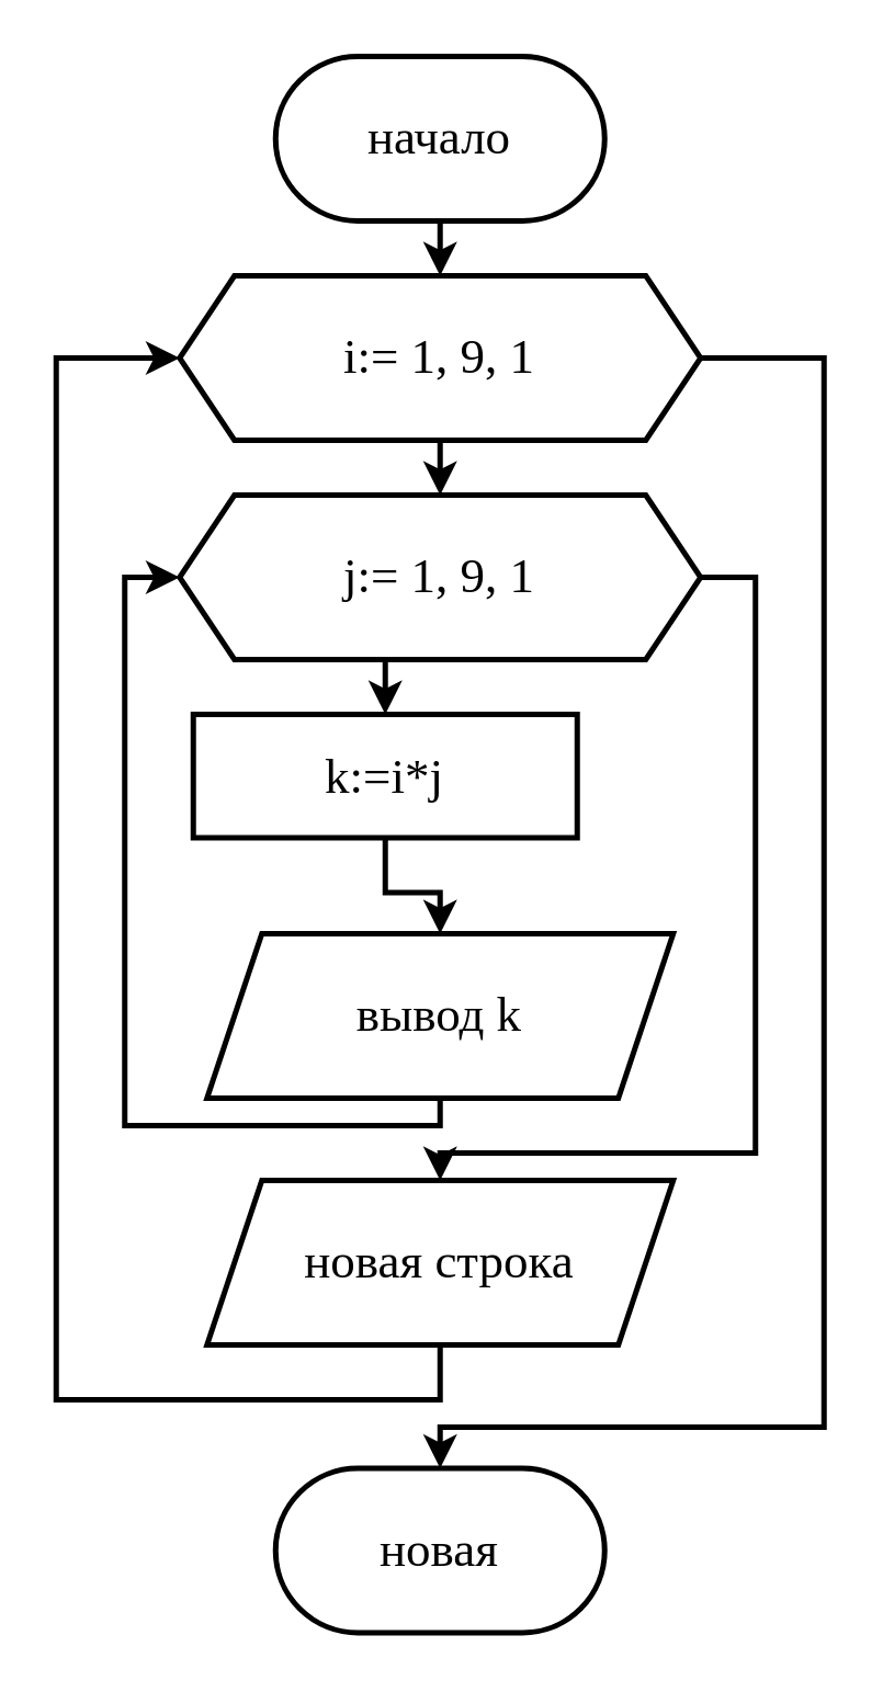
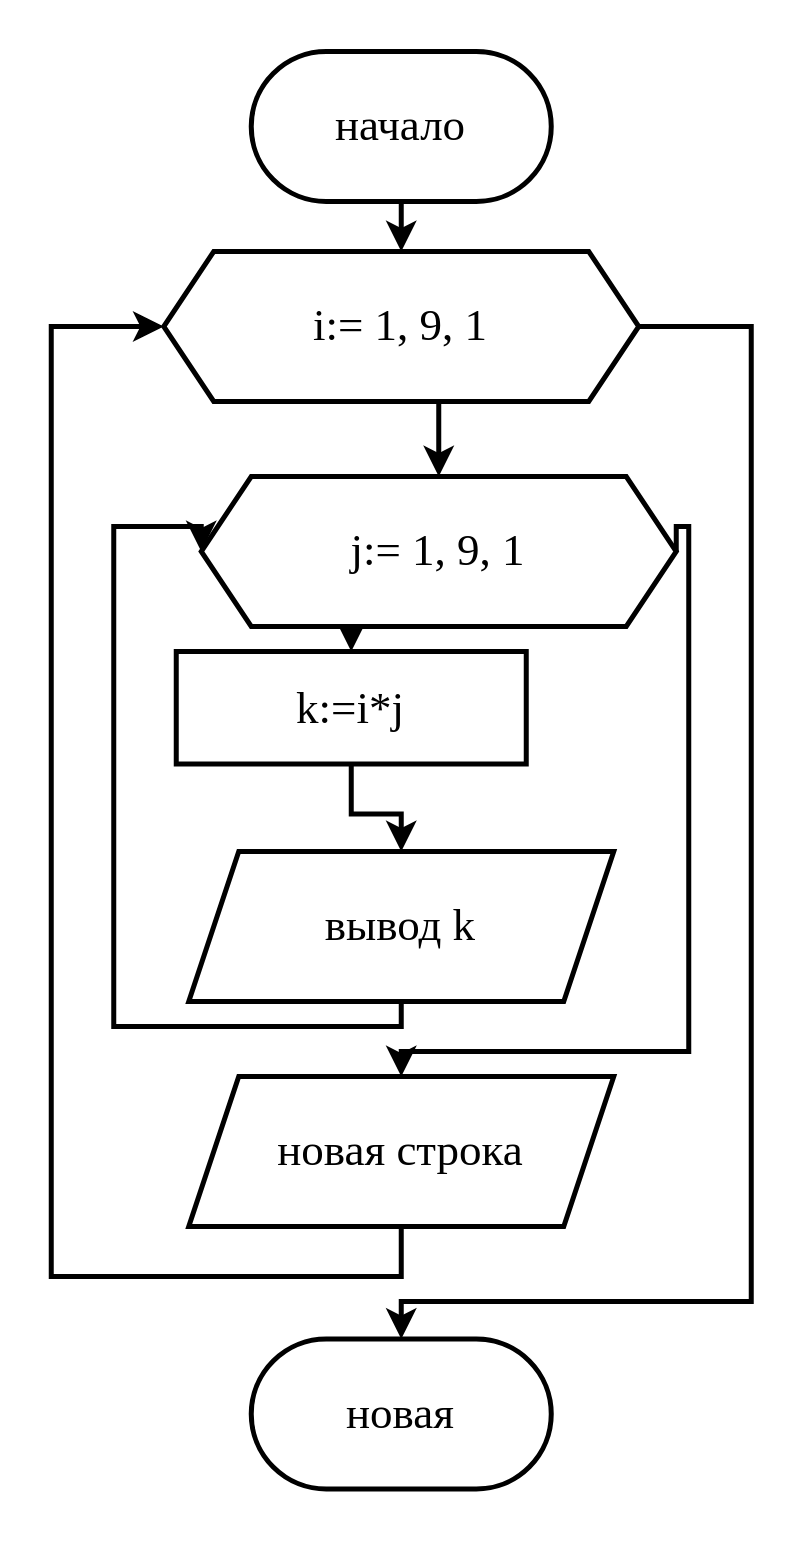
  <mxCell id="0" />
  <mxCell id="1" parent="0" />
  <mxCell id="2" style="edgeStyle=orthogonalEdgeStyle;rounded=0;orthogonalLoop=1;jettySize=auto;html=1;exitX=0.5;exitY=1;exitDx=0;exitDy=0;entryX=0.5;entryY=0;entryDx=0;entryDy=0;strokeWidth=2;fontFamily=Times New Roman;fontSize=18;" edge="1" parent="1" source="3" target="7"><mxGeometry relative="1" as="geometry" /></mxCell>
  <mxCell id="3" value="начало" style="rounded=1;whiteSpace=wrap;html=1;arcSize=50;strokeWidth=2;fontFamily=Times New Roman;fontSize=18;" vertex="1" parent="1"><mxGeometry x="100" y="20" width="120" height="60" as="geometry" /></mxCell>
  <mxCell id="4" value="новая" style="rounded=1;whiteSpace=wrap;html=1;arcSize=50;strokeWidth=2;fontFamily=Times New Roman;fontSize=18;" vertex="1" parent="1"><mxGeometry x="100" y="535" width="120" height="60" as="geometry" /></mxCell>
  <mxCell id="5" style="edgeStyle=orthogonalEdgeStyle;rounded=0;orthogonalLoop=1;jettySize=auto;html=1;exitX=0.5;exitY=1;exitDx=0;exitDy=0;entryX=0.5;entryY=0;entryDx=0;entryDy=0;strokeWidth=2;fontFamily=Times New Roman;fontSize=18;" edge="1" parent="1" source="7" target="10"><mxGeometry relative="1" as="geometry" /></mxCell>
  <mxCell id="6" style="edgeStyle=orthogonalEdgeStyle;rounded=0;orthogonalLoop=1;jettySize=auto;html=1;exitX=1;exitY=0.5;exitDx=0;exitDy=0;entryX=0.5;entryY=0;entryDx=0;entryDy=0;strokeWidth=2;fontFamily=Times New Roman;fontSize=18;" edge="1" parent="1" source="7" target="4"><mxGeometry relative="1" as="geometry"><Array as="points"><mxPoint x="300" y="130" /><mxPoint x="300" y="520" /><mxPoint x="160" y="520" /></Array></mxGeometry></mxCell>
  <mxCell id="7" value="i:= 1, 9, 1" style="shape=hexagon;perimeter=hexagonPerimeter2;whiteSpace=wrap;html=1;fixedSize=1;strokeWidth=2;fontFamily=Times New Roman;fontSize=18;" vertex="1" parent="1"><mxGeometry x="65" y="100" width="190" height="60" as="geometry" /></mxCell>
  <mxCell id="8" style="edgeStyle=orthogonalEdgeStyle;rounded=0;orthogonalLoop=1;jettySize=auto;html=1;exitX=0.5;exitY=1;exitDx=0;exitDy=0;entryX=0.5;entryY=0;entryDx=0;entryDy=0;strokeWidth=2;fontFamily=Times New Roman;fontSize=18;" edge="1" parent="1" source="10" target="12"><mxGeometry relative="1" as="geometry" /></mxCell>
  <mxCell id="9" style="edgeStyle=orthogonalEdgeStyle;rounded=0;orthogonalLoop=1;jettySize=auto;html=1;exitX=1;exitY=0.5;exitDx=0;exitDy=0;entryX=0.5;entryY=0;entryDx=0;entryDy=0;strokeWidth=2;fontFamily=Times New Roman;fontSize=18;" edge="1" parent="1" source="10" target="16"><mxGeometry relative="1" as="geometry"><Array as="points"><mxPoint x="275" y="210" /><mxPoint x="275" y="420" /><mxPoint x="160" y="420" /></Array></mxGeometry></mxCell>
- <mxCell id="10" value="j:= 1, 9, 1" style="shape=hexagon;perimeter=hexagonPerimeter2;whiteSpace=wrap;html=1;fixedSize=1;strokeWidth=2;fontFamily=Times New Roman;fontSize=18;" vertex="1" parent="1"><mxGeometry x="65" y="180" width="190" height="60" as="geometry" /></mxCell>
+ <mxCell id="10" value="j:= 1, 9, 1" style="shape=hexagon;perimeter=hexagonPerimeter2;whiteSpace=wrap;html=1;fixedSize=1;strokeWidth=2;fontFamily=Times New Roman;fontSize=18;" vertex="1" parent="1"><mxGeometry x="80" y="190" width="190" height="60" as="geometry" /></mxCell>
  <mxCell id="11" style="edgeStyle=orthogonalEdgeStyle;rounded=0;orthogonalLoop=1;jettySize=auto;html=1;exitX=0.5;exitY=1;exitDx=0;exitDy=0;entryX=0.5;entryY=0;entryDx=0;entryDy=0;strokeWidth=2;fontFamily=Times New Roman;fontSize=18;" edge="1" parent="1" source="12" target="14"><mxGeometry relative="1" as="geometry" /></mxCell>
  <mxCell id="12" value="k:=i*j" style="rounded=0;whiteSpace=wrap;html=1;strokeWidth=2;fontFamily=Times New Roman;fontSize=18;" vertex="1" parent="1"><mxGeometry x="70" y="260" width="140" height="45" as="geometry" /></mxCell>
  <mxCell id="13" style="edgeStyle=orthogonalEdgeStyle;rounded=0;orthogonalLoop=1;jettySize=auto;html=1;exitX=0.5;exitY=1;exitDx=0;exitDy=0;entryX=0;entryY=0.5;entryDx=0;entryDy=0;strokeWidth=2;fontFamily=Times New Roman;fontSize=18;" edge="1" parent="1" source="14" target="10"><mxGeometry relative="1" as="geometry"><Array as="points"><mxPoint x="160" y="410" /><mxPoint x="45" y="410" /><mxPoint x="45" y="210" /></Array></mxGeometry></mxCell>
  <mxCell id="14" value="вывод k" style="shape=parallelogram;perimeter=parallelogramPerimeter;whiteSpace=wrap;html=1;fixedSize=1;strokeWidth=2;fontFamily=Times New Roman;fontSize=18;" vertex="1" parent="1"><mxGeometry x="75" y="340" width="170" height="60" as="geometry" /></mxCell>
  <mxCell id="15" style="edgeStyle=orthogonalEdgeStyle;rounded=0;orthogonalLoop=1;jettySize=auto;html=1;exitX=0.5;exitY=1;exitDx=0;exitDy=0;entryX=0;entryY=0.5;entryDx=0;entryDy=0;strokeWidth=2;fontFamily=Times New Roman;fontSize=18;" edge="1" parent="1" source="16" target="7"><mxGeometry relative="1" as="geometry"><Array as="points"><mxPoint x="160" y="510" /><mxPoint x="20" y="510" /><mxPoint x="20" y="130" /></Array></mxGeometry></mxCell>
  <mxCell id="16" value="новая строка" style="shape=parallelogram;perimeter=parallelogramPerimeter;whiteSpace=wrap;html=1;fixedSize=1;strokeWidth=2;fontFamily=Times New Roman;fontSize=18;" vertex="1" parent="1"><mxGeometry x="75" y="430" width="170" height="60" as="geometry" /></mxCell>
